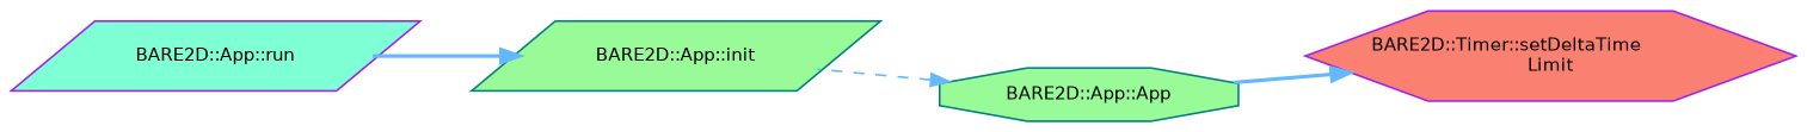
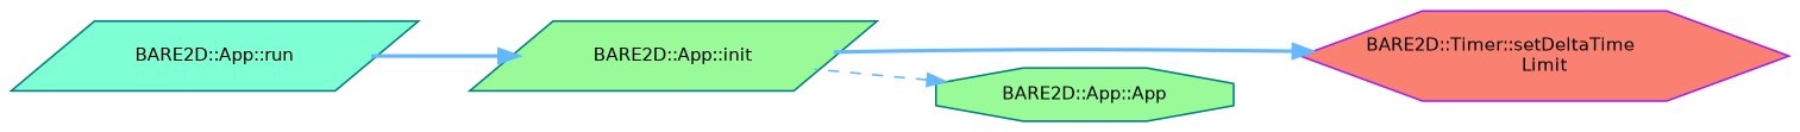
  digraph {
    rankdir=RL
    node [color=purple fillcolor=palegreen fontname=Helvetica fontsize=10 shape=parallelogram style=filled]
    edge [color=steelblue1 dir=back fontname=Helvetica fontsize=10 labelfontname=Helvetica labelfontsize=10 style=bold]
    n1 [fillcolor=salmon fontcolor=black height=0.2 label="BARE2D::Timer::setDeltaTime\lLimit" shape=hexagon width=0.4]
    n2 [color=teal height=0.2 label="BARE2D::App::init" width=0.4]
-   n3 [fillcolor=aquamarine height=0.2 label="BARE2D::App::run" width=0.4]
+   n3 [color=teal fillcolor=aquamarine height=0.2 label="BARE2D::App::run" width=0.4]
    n4 [color=teal height=0.2 label="BARE2D::App::App" shape=octagon width=0.4]
-   n1 -> n4
+   n1 -> n2
    n2 -> n3
    n4 -> n2 [style=dashed]
  }
